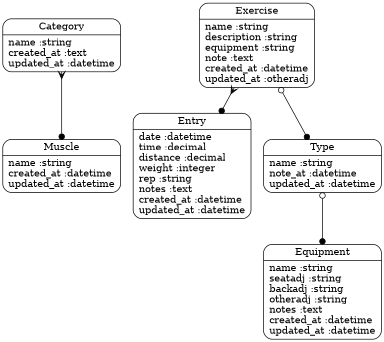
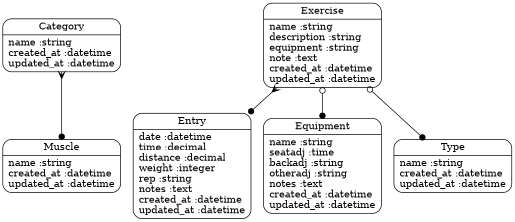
  digraph {
    splines=true
    node [shape=Mrecord]
    edge [arrowhead=dot arrowtail=crow dir=both]
-   n1 [label="{Category|name :string\lcreated_at :text\lupdated_at :datetime\l}"]
+   n1 [label="{Category|name :string\lcreated_at :datetime\lupdated_at :datetime\l}"]
    n2 [label="{Muscle|name :string\lcreated_at :datetime\lupdated_at :datetime\l}"]
    n3 [label="{Entry|date :datetime\ltime :decimal\ldistance :decimal\lweight :integer\lrep :string\lnotes :text\lcreated_at :datetime\lupdated_at :datetime\l}"]
-   n4 [label="{Equipment|name :string\lseatadj :string\lbackadj :string\lotheradj :string\lnotes :text\lcreated_at :datetime\lupdated_at :datetime\l}"]
-   n5 [label="{Exercise|name :string\ldescription :string\lequipment :string\lnote :text\lcreated_at :datetime\lupdated_at :otheradj\l}"]
-   n6 [label="{Type|name :string\lnote_at :datetime\lupdated_at :datetime\l}"]
+   n4 [label="{Equipment|name :string\lseatadj :time\lbackadj :string\lotheradj :string\lnotes :text\lcreated_at :datetime\lupdated_at :datetime\l}"]
+   n5 [label="{Exercise|name :string\ldescription :string\lequipment :string\lnote :text\lcreated_at :datetime\lupdated_at :datetime\l}"]
+   n6 [label="{Type|name :string\lcreated_at :datetime\lupdated_at :datetime\l}"]
    n1 -> n2
    n5 -> n3
-   n6 -> n4 [arrowtail=odot]
+   n5 -> n4 [arrowtail=odot]
    n5 -> n6 [arrowtail=odot]
  }
